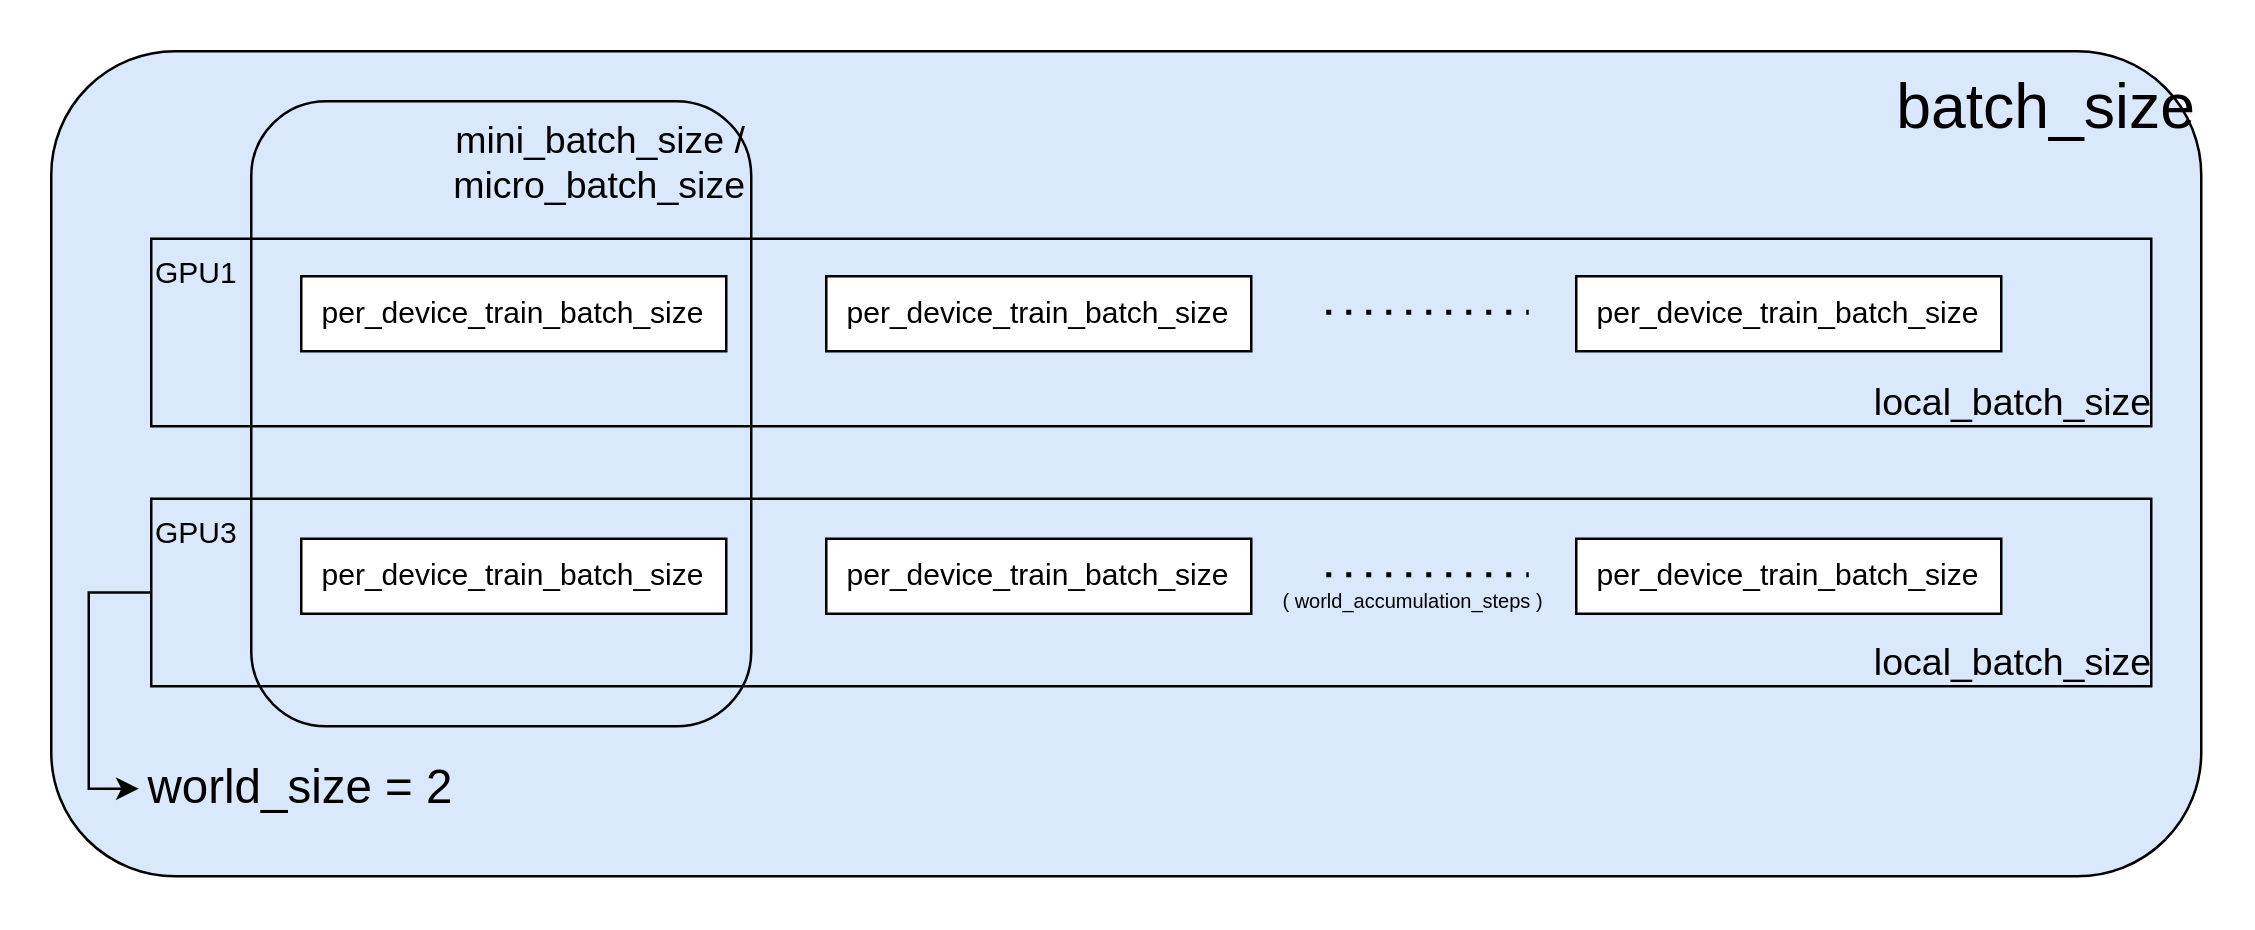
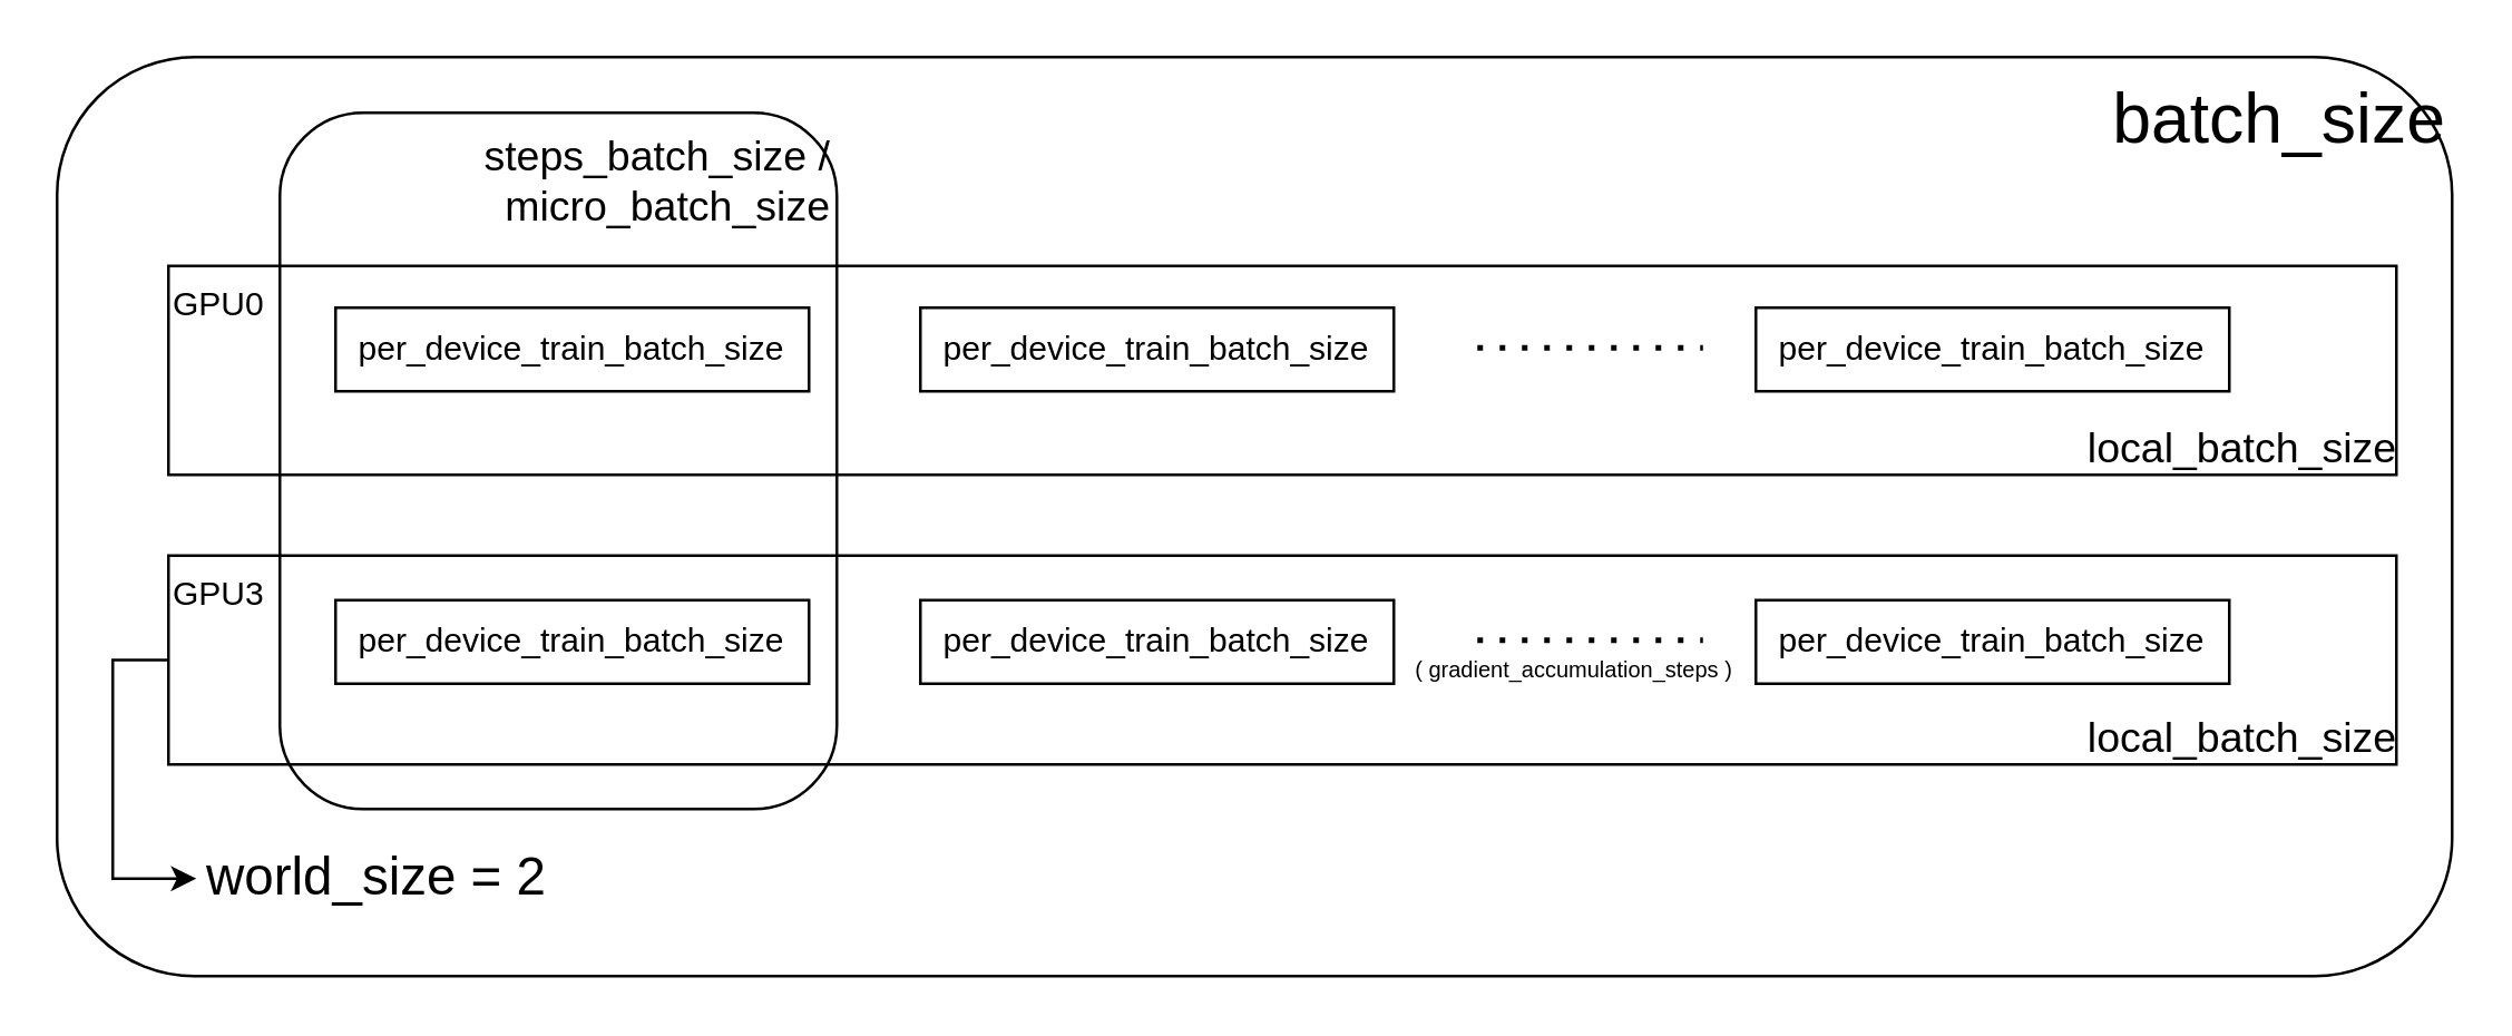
  <mxCell id="0" />
  <mxCell id="1" parent="0" />
- <mxCell id="2" value="&lt;font style=&quot;font-size: 25px;&quot;&gt;batch_size&lt;/font&gt;" style="rounded=1;whiteSpace=wrap;html=1;align=right;verticalAlign=top;fillColor=#dae8fc;" parent="1" vertex="1"><mxGeometry x="20" y="20" width="860" height="330" as="geometry" /></mxCell>
- <mxCell id="3" value="&lt;font style=&quot;font-size: 15px;&quot;&gt;mini_batch_size / &lt;br&gt;micro_batch_size&lt;/font&gt;" style="rounded=1;whiteSpace=wrap;html=1;align=right;verticalAlign=top;fillColor=none;" parent="1" vertex="1"><mxGeometry x="100" y="40" width="200" height="250" as="geometry" /></mxCell>
+ <mxCell id="2" value="&lt;font style=&quot;font-size: 25px;&quot;&gt;batch_size&lt;/font&gt;" style="rounded=1;whiteSpace=wrap;html=1;align=right;verticalAlign=top;" parent="1" vertex="1"><mxGeometry x="20" y="20" width="860" height="330" as="geometry" /></mxCell>
+ <mxCell id="3" value="&lt;font style=&quot;font-size: 15px;&quot;&gt;steps_batch_size / &lt;br&gt;micro_batch_size&lt;/font&gt;" style="rounded=1;whiteSpace=wrap;html=1;align=right;verticalAlign=top;fillColor=none;" parent="1" vertex="1"><mxGeometry x="100" y="40" width="200" height="250" as="geometry" /></mxCell>
  <mxCell id="4" value="per_device_train_batch_size" style="rounded=0;whiteSpace=wrap;html=1;" parent="1" vertex="1"><mxGeometry x="120" y="110" width="170" height="30" as="geometry" /></mxCell>
  <mxCell id="5" value="per_device_train_batch_size" style="rounded=0;whiteSpace=wrap;html=1;" parent="1" vertex="1"><mxGeometry x="330" y="110" width="170" height="30" as="geometry" /></mxCell>
  <mxCell id="6" value="per_device_train_batch_size" style="rounded=0;whiteSpace=wrap;html=1;" parent="1" vertex="1"><mxGeometry x="630" y="110" width="170" height="30" as="geometry" /></mxCell>
  <mxCell id="7" value="" style="endArrow=none;dashed=1;html=1;dashPattern=1 3;strokeWidth=2;rounded=0;" parent="1" edge="1"><mxGeometry width="50" height="50" relative="1" as="geometry"><mxPoint x="530" y="124.41" as="sourcePoint" /><mxPoint x="611" y="124.41" as="targetPoint" /></mxGeometry></mxCell>
  <mxCell id="8" value="per_device_train_batch_size" style="rounded=0;whiteSpace=wrap;html=1;" parent="1" vertex="1"><mxGeometry x="120" y="215" width="170" height="30" as="geometry" /></mxCell>
  <mxCell id="9" value="per_device_train_batch_size" style="rounded=0;whiteSpace=wrap;html=1;" parent="1" vertex="1"><mxGeometry x="330" y="215" width="170" height="30" as="geometry" /></mxCell>
  <mxCell id="10" value="per_device_train_batch_size" style="rounded=0;whiteSpace=wrap;html=1;" parent="1" vertex="1"><mxGeometry x="630" y="215" width="170" height="30" as="geometry" /></mxCell>
  <mxCell id="11" value="" style="endArrow=none;dashed=1;html=1;dashPattern=1 3;strokeWidth=2;rounded=0;" parent="1" edge="1"><mxGeometry width="50" height="50" relative="1" as="geometry"><mxPoint x="530" y="229.41" as="sourcePoint" /><mxPoint x="611" y="229.41" as="targetPoint" /></mxGeometry></mxCell>
  <mxCell id="12" style="edgeStyle=orthogonalEdgeStyle;rounded=0;orthogonalLoop=1;jettySize=auto;html=1;exitX=0.5;exitY=1;exitDx=0;exitDy=0;" parent="1" edge="1"><mxGeometry relative="1" as="geometry"><mxPoint x="202.5" y="265" as="sourcePoint" /><mxPoint x="202.5" y="265" as="targetPoint" /></mxGeometry></mxCell>
  <mxCell id="13" style="edgeStyle=orthogonalEdgeStyle;rounded=0;orthogonalLoop=1;jettySize=auto;html=1;exitX=0;exitY=0.5;exitDx=0;exitDy=0;entryX=0;entryY=0.5;entryDx=0;entryDy=0;" parent="1" source="14" target="16" edge="1"><mxGeometry relative="1" as="geometry" /></mxCell>
  <mxCell id="14" value="GPU3" style="rounded=0;whiteSpace=wrap;html=1;fillColor=none;align=left;verticalAlign=top;" parent="1" vertex="1"><mxGeometry x="60" y="199" width="800" height="75" as="geometry" /></mxCell>
- <mxCell id="15" value="GPU1" style="rounded=0;whiteSpace=wrap;html=1;fillColor=none;align=left;verticalAlign=top;" parent="1" vertex="1"><mxGeometry x="60" y="95" width="800" height="75" as="geometry" /></mxCell>
- <mxCell id="16" value="world_size = 2" style="text;html=1;align=center;verticalAlign=middle;whiteSpace=wrap;rounded=0;fontSize=19;" parent="1" vertex="1"><mxGeometry x="55" y="300" width="130" height="30" as="geometry" /></mxCell>
+ <mxCell id="15" value="GPU0" style="rounded=0;whiteSpace=wrap;html=1;fillColor=none;align=left;verticalAlign=top;" parent="1" vertex="1"><mxGeometry x="60" y="95" width="800" height="75" as="geometry" /></mxCell>
+ <mxCell id="16" value="world_size = 2" style="text;html=1;align=center;verticalAlign=middle;whiteSpace=wrap;rounded=0;fontSize=19;" parent="1" vertex="1"><mxGeometry x="70" y="300" width="130" height="30" as="geometry" /></mxCell>
  <mxCell id="17" value="local_batch_size" style="text;html=1;align=center;verticalAlign=middle;whiteSpace=wrap;rounded=0;fontSize=15;" vertex="1" parent="1"><mxGeometry x="750" y="254" width="110" height="20" as="geometry" /></mxCell>
  <mxCell id="18" value="local_batch_size" style="text;html=1;align=center;verticalAlign=middle;whiteSpace=wrap;rounded=0;fontSize=15;" vertex="1" parent="1"><mxGeometry x="750" y="150" width="110" height="20" as="geometry" /></mxCell>
- <mxCell id="19" value="( world_accumulation_steps )" style="text;html=1;align=center;verticalAlign=middle;whiteSpace=wrap;rounded=0;fontSize=8;" vertex="1" parent="1"><mxGeometry x="505" y="230" width="120" height="20" as="geometry" /></mxCell>
+ <mxCell id="19" value="( gradient_accumulation_steps )" style="text;html=1;align=center;verticalAlign=middle;whiteSpace=wrap;rounded=0;fontSize=8;" vertex="1" parent="1"><mxGeometry x="505" y="230" width="120" height="20" as="geometry" /></mxCell>
